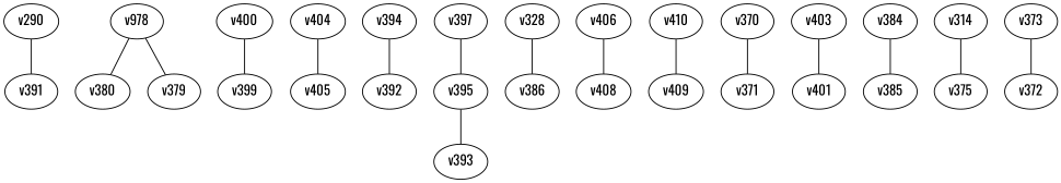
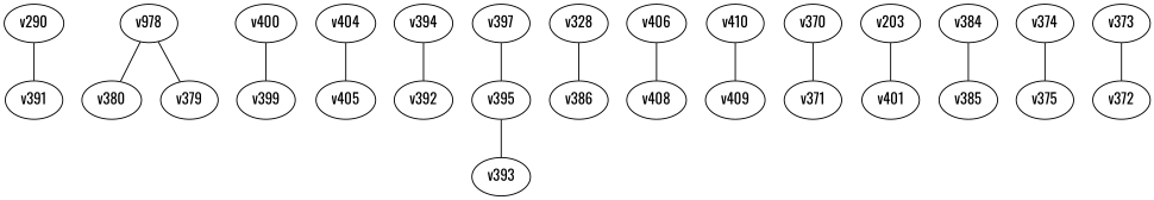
  digraph {
    fontname=Oswald
    node [fontname=Oswald]
    edge [arrowhead=none fontname=Oswald]
    n1 [label=v290]
    v391
    n3 [label=v978]
    v380
    v379
    v400
    v399
    v404
    v405
    v394
    v392
    v397
    v395
    v393
    n15 [label=v328]
    v386
    v406
    v408
    v410
    v409
    v370
    v371
-   v403
+   v403 [label=v203]
    v401
    v384
    v385
-   v374 [label=v314]
+   v374
    v375
    v373
    v372
    n1 -> v391
    n3 -> v380
    n3 -> v379
    v400 -> v399
    v404 -> v405
    v394 -> v392
    v397 -> v395
    v395 -> v393
    n15 -> v386
    v406 -> v408
    v410 -> v409
    v370 -> v371
    v403 -> v401
    v384 -> v385
    v374 -> v375
    v373 -> v372
  }
